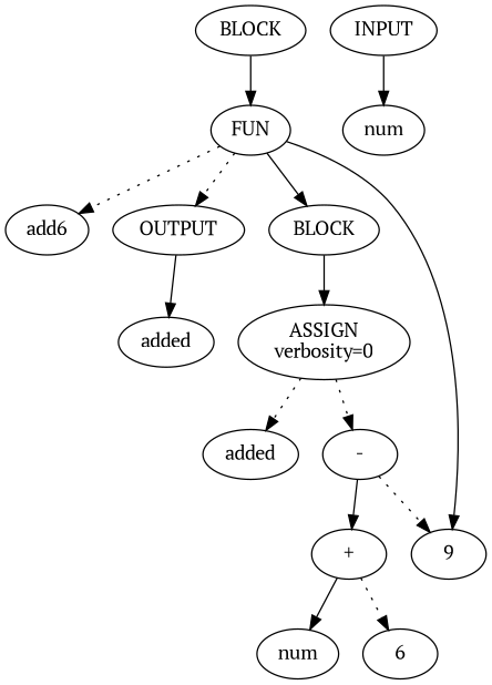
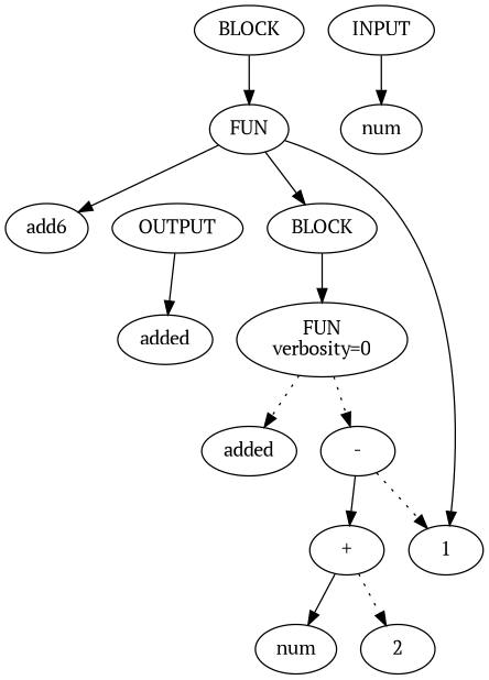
  digraph {
    fontname="PT Serif"
    rankdir=TB
    node [fontname="PT Serif"]
    edge [fontname="PT Serif" style=solid]
    n1 [label=BLOCK]
    n2 [label=FUN]
    n3 [label=add6]
    n4 [label=OUTPUT]
    n5 [label=BLOCK]
-   n6 [label=9]
+   n6 [label=1]
    n7 [label=INPUT]
    n8 [label=num]
    n9 [label=added]
-   n10 [label="ASSIGN\nverbosity=0"]
+   n10 [label="FUN\nverbosity=0"]
    n11 [label=added]
    n12 [label="-"]
    n13 [label="+"]
    n14 [label=num]
-   n15 [label=6]
+   n15 [label=2]
    n1 -> n2
-   n2 -> n3 [style=dotted]
-   n2 -> n4 [style=dotted]
+   n2 -> n3
    n2 -> n5
    n2 -> n6
    n4 -> n9
    n5 -> n10
    n7 -> n8
    n10 -> n11 [style=dotted]
    n10 -> n12 [style=dotted]
    n12 -> n6 [style=dotted]
    n12 -> n13
    n13 -> n14
    n13 -> n15 [style=dotted]
  }
